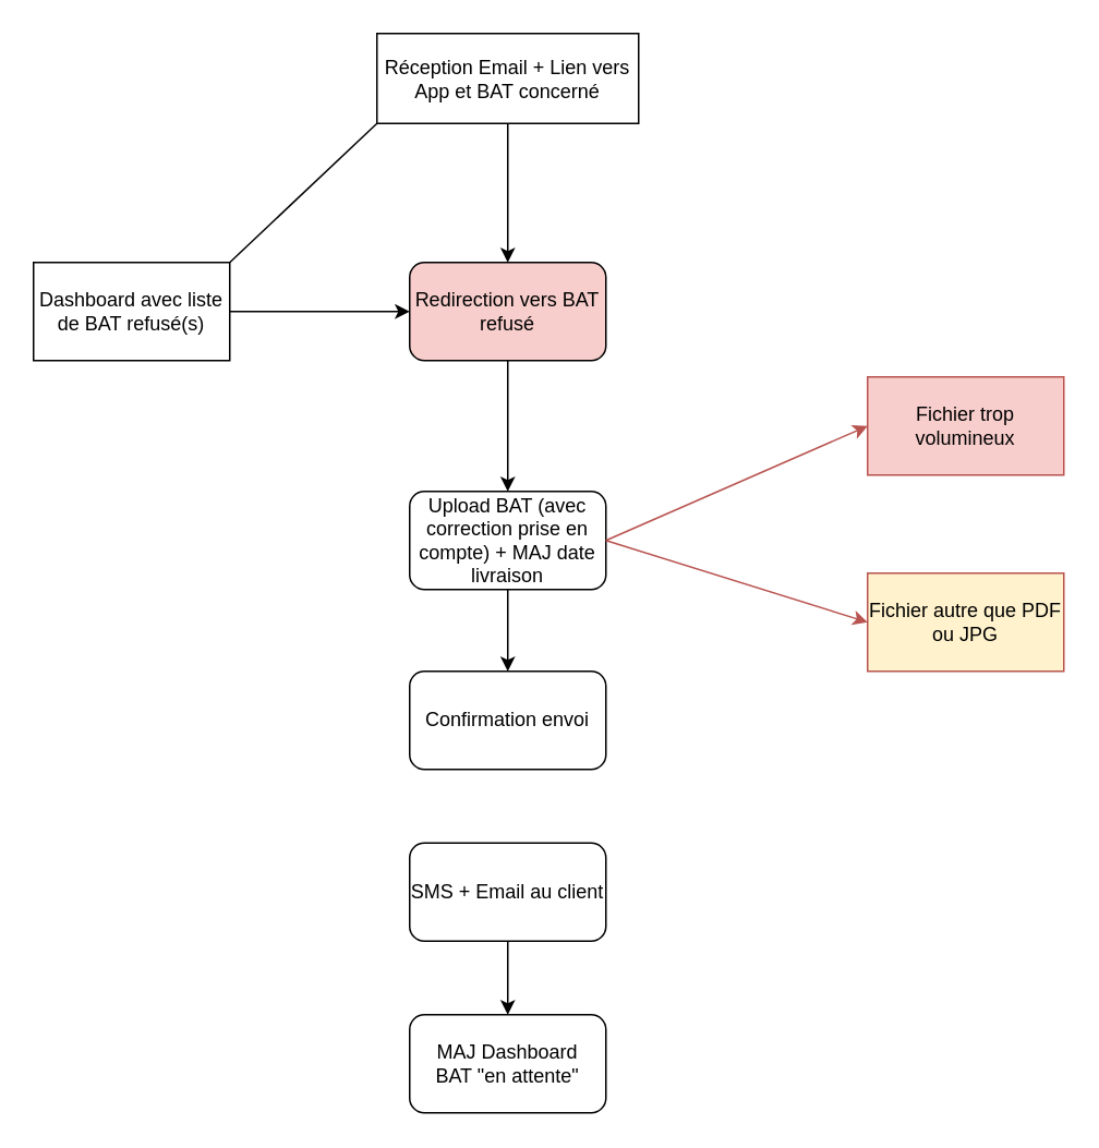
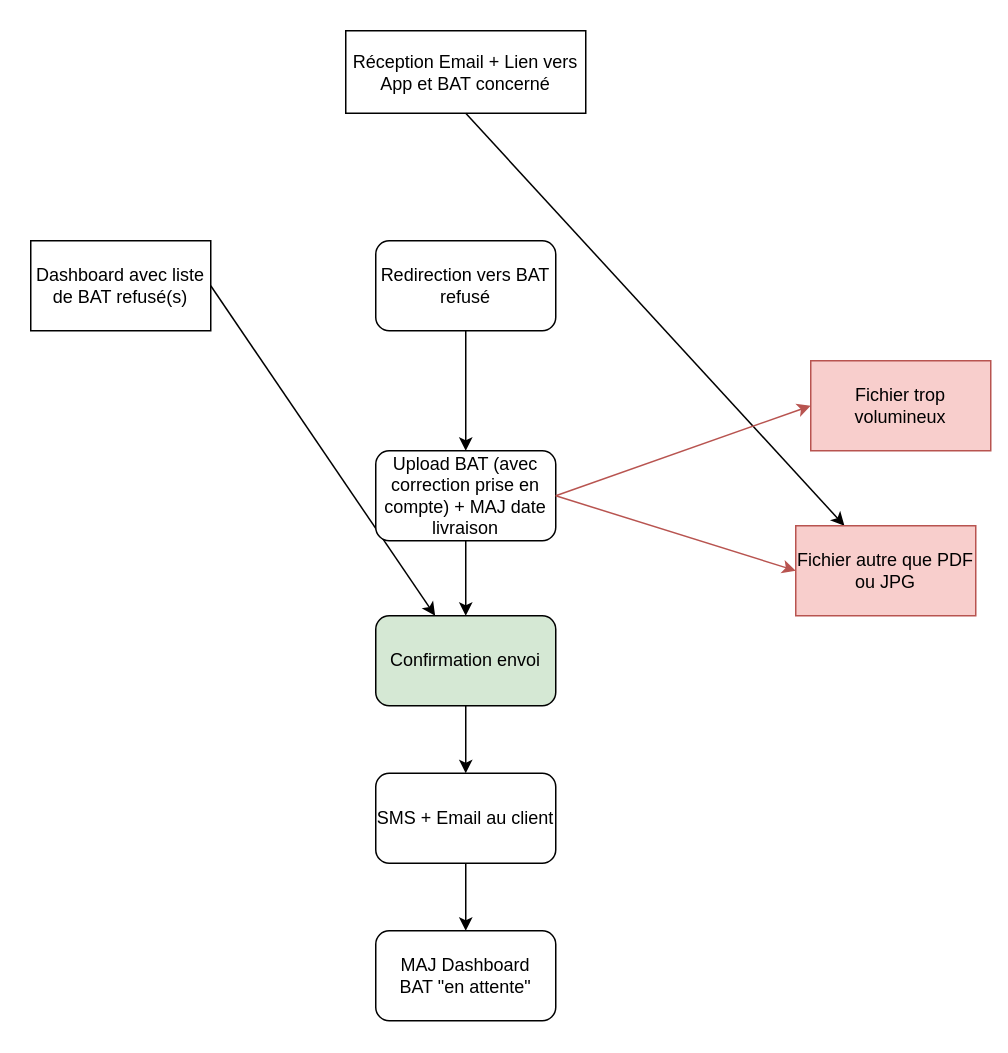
  <mxCell id="0" />
  <mxCell id="1" parent="0" />
  <mxCell id="2" value="Réception Email + Lien vers App et BAT concerné" style="rounded=0;whiteSpace=wrap;html=1;" vertex="1" parent="1"><mxGeometry x="230" y="20" width="160" height="55" as="geometry" /></mxCell>
  <mxCell id="3" value="Dashboard avec liste de BAT refusé(s)" style="whiteSpace=wrap;html=1;rounded=0;" vertex="1" parent="1"><mxGeometry x="20" y="160" width="120" height="60" as="geometry" /></mxCell>
- <mxCell id="4" value="Redirection vers BAT refusé" style="rounded=1;whiteSpace=wrap;html=1;fillColor=#f8cecc;" vertex="1" parent="1"><mxGeometry x="250" y="160" width="120" height="60" as="geometry" /></mxCell>
- <mxCell id="5" value="" style="endArrow=none;html=1;exitX=0;exitY=1;exitDx=0;exitDy=0;entryX=1;entryY=0;entryDx=0;entryDy=0;" edge="1" parent="1" source="2" target="3"><mxGeometry width="50" height="50" relative="1" as="geometry"><mxPoint x="300" y="420" as="sourcePoint" /><mxPoint x="350" y="370" as="targetPoint" /></mxGeometry></mxCell>
- <mxCell id="6" value="" style="endArrow=classic;html=1;exitX=1;exitY=0.5;exitDx=0;exitDy=0;entryX=0;entryY=0.5;entryDx=0;entryDy=0;" edge="1" parent="1" source="3" target="4"><mxGeometry width="50" height="50" relative="1" as="geometry"><mxPoint x="300" y="410" as="sourcePoint" /><mxPoint x="350" y="360" as="targetPoint" /></mxGeometry></mxCell>
- <mxCell id="7" value="" style="endArrow=classic;html=1;exitX=0.5;exitY=1;exitDx=0;exitDy=0;entryX=0.5;entryY=0;entryDx=0;entryDy=0;" edge="1" parent="1" source="2" target="4"><mxGeometry width="50" height="50" relative="1" as="geometry"><mxPoint x="300" y="410" as="sourcePoint" /><mxPoint x="350" y="360" as="targetPoint" /></mxGeometry></mxCell>
+ <mxCell id="4" value="Redirection vers BAT refusé" style="rounded=1;whiteSpace=wrap;html=1;" vertex="1" parent="1"><mxGeometry x="250" y="160" width="120" height="60" as="geometry" /></mxCell>
+ <mxCell id="6" value="" style="endArrow=classic;html=1;exitX=1;exitY=0.5;exitDx=0;exitDy=0;" edge="1" parent="1" source="3" target="14"><mxGeometry width="50" height="50" relative="1" as="geometry"><mxPoint x="300" y="410" as="sourcePoint" /><mxPoint x="350" y="360" as="targetPoint" /></mxGeometry></mxCell>
+ <mxCell id="7" value="" style="endArrow=classic;html=1;exitX=0.5;exitY=1;exitDx=0;exitDy=0;" edge="1" parent="1" source="2" target="11"><mxGeometry width="50" height="50" relative="1" as="geometry"><mxPoint x="300" y="410" as="sourcePoint" /><mxPoint x="350" y="360" as="targetPoint" /></mxGeometry></mxCell>
  <mxCell id="8" value="Upload BAT (avec correction prise en compte) + MAJ date livraison" style="rounded=1;whiteSpace=wrap;html=1;" vertex="1" parent="1"><mxGeometry x="250" y="300" width="120" height="60" as="geometry" /></mxCell>
  <mxCell id="9" value="" style="endArrow=classic;html=1;exitX=0.5;exitY=1;exitDx=0;exitDy=0;entryX=0.5;entryY=0;entryDx=0;entryDy=0;" edge="1" parent="1" source="4" target="8"><mxGeometry width="50" height="50" relative="1" as="geometry"><mxPoint x="300" y="400" as="sourcePoint" /><mxPoint x="350" y="350" as="targetPoint" /></mxGeometry></mxCell>
- <mxCell id="10" value="Fichier trop volumineux" style="rounded=0;whiteSpace=wrap;html=1;fillColor=#f8cecc;strokeColor=#b85450;" vertex="1" parent="1"><mxGeometry x="530" y="230" width="120" height="60" as="geometry" /></mxCell>
- <mxCell id="11" value="Fichier autre que PDF ou JPG" style="rounded=0;whiteSpace=wrap;html=1;fillColor=#fff2cc;strokeColor=#b85450;" vertex="1" parent="1"><mxGeometry x="530" y="350" width="120" height="60" as="geometry" /></mxCell>
+ <mxCell id="10" value="Fichier trop volumineux" style="rounded=0;whiteSpace=wrap;html=1;fillColor=#f8cecc;strokeColor=#b85450;" vertex="1" parent="1"><mxGeometry x="540" y="240" width="120" height="60" as="geometry" /></mxCell>
+ <mxCell id="11" value="Fichier autre que PDF ou JPG" style="rounded=0;whiteSpace=wrap;html=1;fillColor=#f8cecc;strokeColor=#b85450;" vertex="1" parent="1"><mxGeometry x="530" y="350" width="120" height="60" as="geometry" /></mxCell>
  <mxCell id="12" value="" style="endArrow=classic;html=1;exitX=1;exitY=0.5;exitDx=0;exitDy=0;entryX=0;entryY=0.5;entryDx=0;entryDy=0;fillColor=#f8cecc;strokeColor=#b85450;" edge="1" parent="1" source="8" target="10"><mxGeometry width="50" height="50" relative="1" as="geometry"><mxPoint x="300" y="380" as="sourcePoint" /><mxPoint x="350" y="330" as="targetPoint" /></mxGeometry></mxCell>
  <mxCell id="13" value="" style="endArrow=classic;html=1;exitX=1;exitY=0.5;exitDx=0;exitDy=0;entryX=0;entryY=0.5;entryDx=0;entryDy=0;fillColor=#f8cecc;strokeColor=#b85450;" edge="1" parent="1" source="8" target="11"><mxGeometry width="50" height="50" relative="1" as="geometry"><mxPoint x="300" y="380" as="sourcePoint" /><mxPoint x="350" y="330" as="targetPoint" /></mxGeometry></mxCell>
- <mxCell id="14" value="Confirmation envoi" style="rounded=1;whiteSpace=wrap;html=1;" vertex="1" parent="1"><mxGeometry x="250" y="410" width="120" height="60" as="geometry" /></mxCell>
+ <mxCell id="14" value="Confirmation envoi" style="rounded=1;whiteSpace=wrap;html=1;fillColor=#d5e8d4;" vertex="1" parent="1"><mxGeometry x="250" y="410" width="120" height="60" as="geometry" /></mxCell>
  <mxCell id="15" value="SMS + Email au client" style="rounded=1;whiteSpace=wrap;html=1;" vertex="1" parent="1"><mxGeometry x="250" y="515" width="120" height="60" as="geometry" /></mxCell>
  <mxCell id="16" value="MAJ Dashboard&lt;br&gt;BAT &quot;en attente&quot;" style="rounded=1;whiteSpace=wrap;html=1;" vertex="1" parent="1"><mxGeometry x="250" y="620" width="120" height="60" as="geometry" /></mxCell>
  <mxCell id="17" value="" style="endArrow=classic;html=1;exitX=0.5;exitY=1;exitDx=0;exitDy=0;entryX=0.5;entryY=0;entryDx=0;entryDy=0;" edge="1" parent="1" source="8" target="14"><mxGeometry width="50" height="50" relative="1" as="geometry"><mxPoint x="300" y="470" as="sourcePoint" /><mxPoint x="350" y="420" as="targetPoint" /></mxGeometry></mxCell>
+ <mxCell id="18" value="" style="endArrow=classic;html=1;exitX=0.5;exitY=1;exitDx=0;exitDy=0;entryX=0.5;entryY=0;entryDx=0;entryDy=0;" edge="1" parent="1" source="14" target="15"><mxGeometry width="50" height="50" relative="1" as="geometry"><mxPoint x="320" y="370" as="sourcePoint" /><mxPoint x="320" y="420" as="targetPoint" /></mxGeometry></mxCell>
  <mxCell id="19" value="" style="endArrow=classic;html=1;exitX=0.5;exitY=1;exitDx=0;exitDy=0;entryX=0.5;entryY=0;entryDx=0;entryDy=0;" edge="1" parent="1" source="15" target="16"><mxGeometry width="50" height="50" relative="1" as="geometry"><mxPoint x="330" y="380" as="sourcePoint" /><mxPoint x="330" y="430" as="targetPoint" /></mxGeometry></mxCell>
